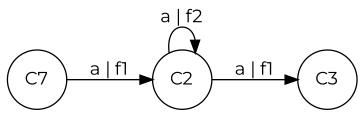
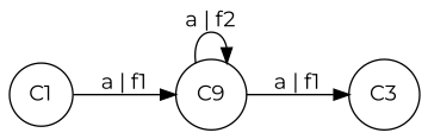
  digraph {
    FM="f1 xor f2"
    fontname=Montserrat
    rankdir=LR
    node [fontname=Montserrat shape=circle]
    edge [fontname=Montserrat]
-   C1 [label=C7]
-   C2
+   C1
+   C2 [label=C9]
    C3
    C1 -> C2 [label="a | f1"]
    C2 -> C2 [label="a | f2"]
    C2 -> C3 [label="a | f1"]
  }
